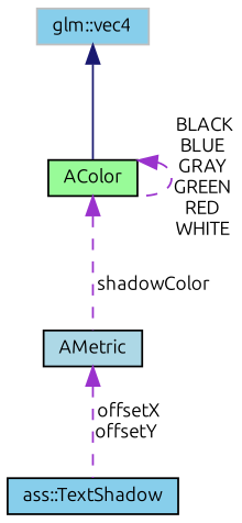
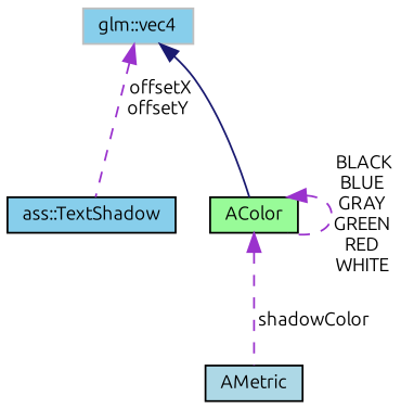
  digraph {
    fontname=Ubuntu
    node [color=black fillcolor=skyblue fontname=Ubuntu fontsize=10 shape=record style=filled]
    edge [color=darkorchid3 dir=back fontname=Ubuntu fontsize=10 labelfontname=Helvetica labelfontsize=10 style=dashed]
    n1 [fontcolor=black height=0.2 label="ass::TextShadow" width=0.4]
    n2 [fillcolor=palegreen height=0.2 label=AColor width=0.4]
    n3 [fillcolor=lightblue height=0.2 label=AMetric width=0.4]
    n4 [color=grey75 height=0.2 label="glm::vec4" width=0.4]
    n2 -> n2 [label=" BLACK\nBLUE\nGRAY\nGREEN\nRED\nWHITE"]
    n2 -> n3 [label=" shadowColor"]
-   n3 -> n1 [label=" offsetX\noffsetY"]
+   n4 -> n1 [label=" offsetX\noffsetY"]
    n4 -> n2 [color=midnightblue style=solid]
  }
